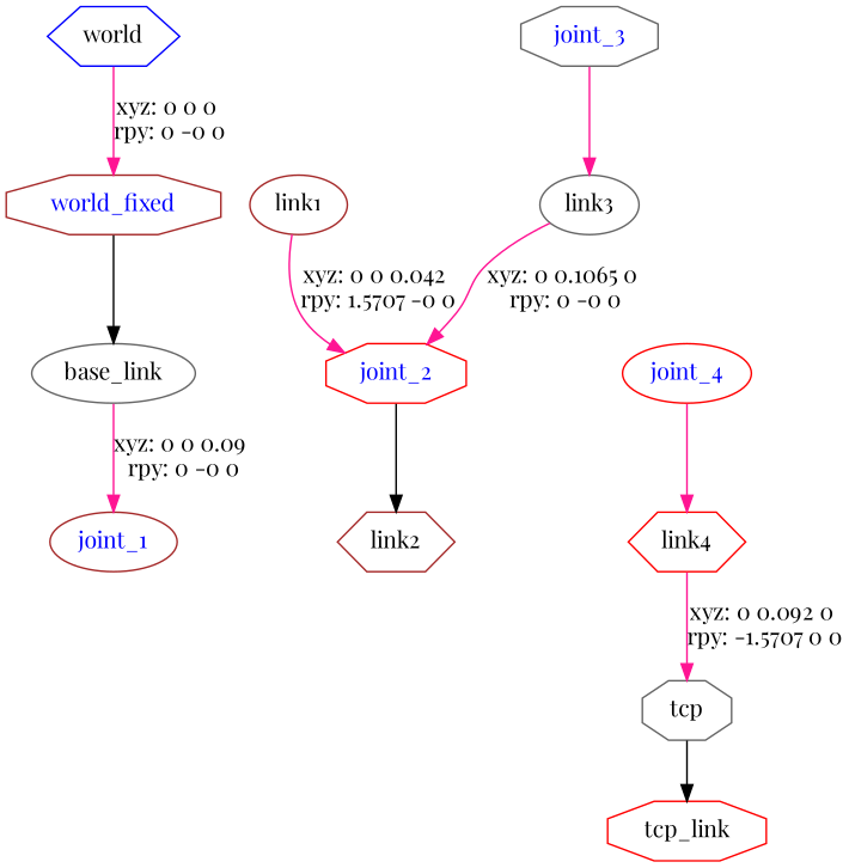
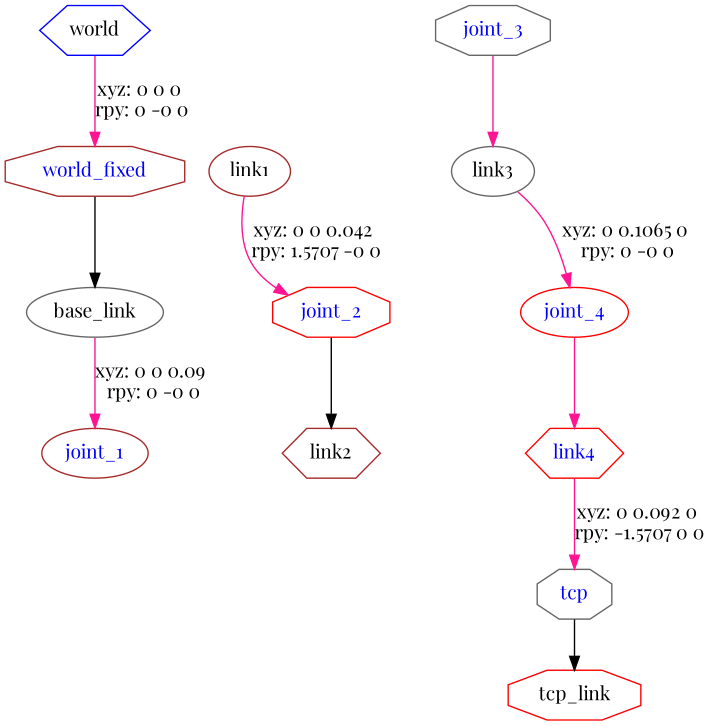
  digraph {
    fontname="Playfair Display"
    node [color=brown fontname="Playfair Display" shape=octagon]
    edge [color=deeppink fontname="Playfair Display"]
    n1 [color=blue label=world shape=hexagon]
    world_fixed [fontcolor=blue]
    n3 [color=gray40 label=base_link shape=ellipse]
    joint_1 [fontcolor=blue shape=ellipse]
    n5 [label=link1 shape=ellipse]
    joint_2 [color=red fontcolor=blue]
    n7 [label=link2 shape=hexagon]
    joint_3 [color=gray40 fontcolor=blue]
    n9 [color=gray40 label=link3 shape=ellipse]
    joint_4 [color=red fontcolor=blue shape=ellipse]
-   n11 [color=red label=link4 shape=hexagon]
-   tcp [color=gray40 fontcolor=black]
+   n11 [color=red label=link4 shape=hexagon fontcolor=blue]
+   tcp [color=gray40 fontcolor=blue]
    n13 [color=red label=tcp_link]
    n1 -> world_fixed [label="xyz: 0 0 0 \nrpy: 0 -0 0"]
    world_fixed -> n3 [color=black]
    n3 -> joint_1 [label="xyz: 0 0 0.09 \nrpy: 0 -0 0"]
    n5 -> joint_2 [label="xyz: 0 0 0.042 \nrpy: 1.5707 -0 0"]
    joint_2 -> n7 [color=black]
    joint_3 -> n9
-   n9 -> joint_2 [label="xyz: 0 0.1065 0 \nrpy: 0 -0 0"]
+   n9 -> joint_4 [label="xyz: 0 0.1065 0 \nrpy: 0 -0 0"]
    joint_4 -> n11
    n11 -> tcp [label="xyz: 0 0.092 0 \nrpy: -1.5707 0 0"]
    tcp -> n13 [color=black]
  }
